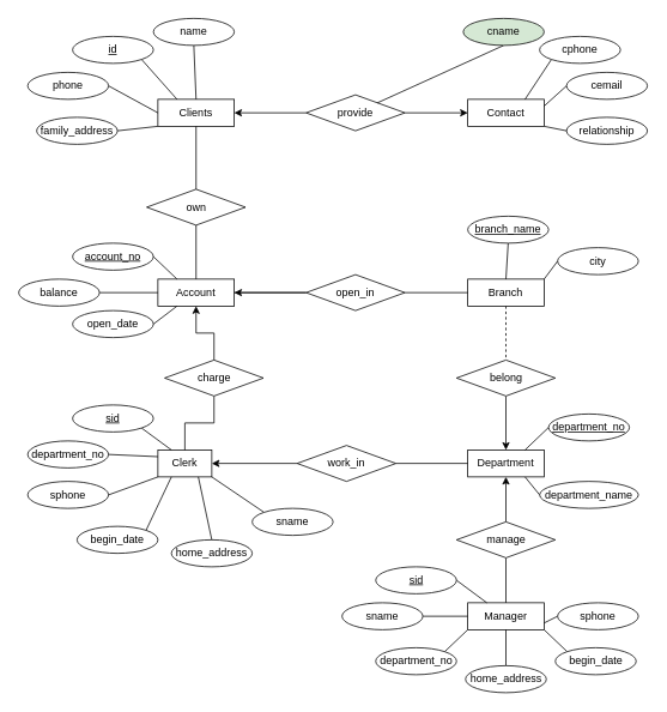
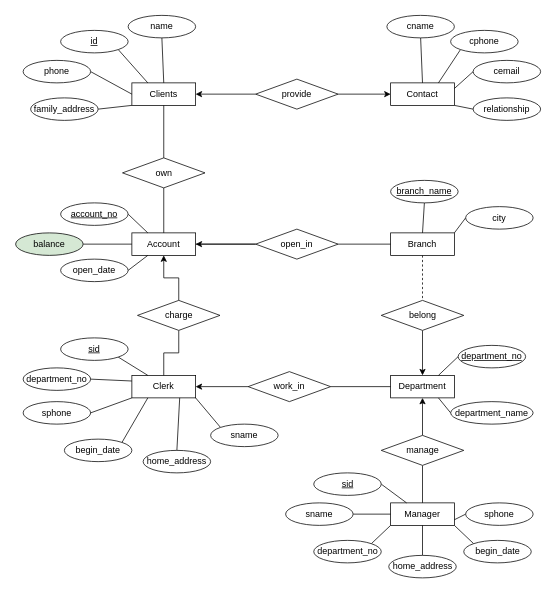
  <mxCell id="0" />
  <mxCell id="1" parent="0" />
  <mxCell id="2" value="Clients" style="rounded=0;whiteSpace=wrap;html=1;" vertex="1" parent="1"><mxGeometry x="175" y="110" width="85" height="30" as="geometry" /></mxCell>
  <mxCell id="3" style="edgeStyle=orthogonalEdgeStyle;rounded=0;orthogonalLoop=1;jettySize=auto;html=1;exitX=1;exitY=0.5;exitDx=0;exitDy=0;entryX=0;entryY=0.5;entryDx=0;entryDy=0;endArrow=none;endFill=0;" edge="1" parent="1" source="4" target="18"><mxGeometry relative="1" as="geometry" /></mxCell>
  <mxCell id="4" value="Account" style="rounded=0;whiteSpace=wrap;html=1;" vertex="1" parent="1"><mxGeometry x="175" y="310" width="85" height="30" as="geometry" /></mxCell>
- <mxCell id="5" value="Clerk" style="rounded=0;whiteSpace=wrap;html=1;" vertex="1" parent="1"><mxGeometry x="175" y="500" width="60" height="30" as="geometry" /></mxCell>
+ <mxCell id="5" value="Clerk" style="rounded=0;whiteSpace=wrap;html=1;" vertex="1" parent="1"><mxGeometry x="175" y="500" width="85" height="30" as="geometry" /></mxCell>
  <mxCell id="6" value="Department" style="rounded=0;whiteSpace=wrap;html=1;" vertex="1" parent="1"><mxGeometry x="520" y="500" width="85" height="30" as="geometry" /></mxCell>
  <mxCell id="7" style="edgeStyle=orthogonalEdgeStyle;rounded=0;orthogonalLoop=1;jettySize=auto;html=1;exitX=0.5;exitY=1;exitDx=0;exitDy=0;entryX=0.5;entryY=0;entryDx=0;entryDy=0;endArrow=none;endFill=0;dashed=1;" edge="1" parent="1" source="8" target="23"><mxGeometry relative="1" as="geometry" /></mxCell>
  <mxCell id="8" value="Branch" style="rounded=0;whiteSpace=wrap;html=1;" vertex="1" parent="1"><mxGeometry x="520" y="310" width="85" height="30" as="geometry" /></mxCell>
  <mxCell id="9" value="Manager" style="rounded=0;whiteSpace=wrap;html=1;" vertex="1" parent="1"><mxGeometry x="520" y="670" width="85" height="30" as="geometry" /></mxCell>
  <mxCell id="10" style="edgeStyle=orthogonalEdgeStyle;rounded=0;orthogonalLoop=1;jettySize=auto;html=1;exitX=0.5;exitY=0;exitDx=0;exitDy=0;entryX=0.5;entryY=1;entryDx=0;entryDy=0;endArrow=none;endFill=0;" edge="1" parent="1" source="12" target="2"><mxGeometry relative="1" as="geometry" /></mxCell>
  <mxCell id="11" style="edgeStyle=orthogonalEdgeStyle;rounded=0;orthogonalLoop=1;jettySize=auto;html=1;exitX=0.5;exitY=1;exitDx=0;exitDy=0;entryX=0.5;entryY=0;entryDx=0;entryDy=0;endArrow=none;endFill=0;" edge="1" parent="1" source="12" target="4"><mxGeometry relative="1" as="geometry" /></mxCell>
  <mxCell id="12" value="own" style="rhombus;whiteSpace=wrap;html=1;" vertex="1" parent="1"><mxGeometry x="162.5" y="210" width="110" height="40" as="geometry" /></mxCell>
  <mxCell id="13" style="edgeStyle=orthogonalEdgeStyle;rounded=0;orthogonalLoop=1;jettySize=auto;html=1;exitX=0.5;exitY=1;exitDx=0;exitDy=0;entryX=0.5;entryY=0;entryDx=0;entryDy=0;endArrow=none;endFill=0;" edge="1" parent="1" source="15" target="5"><mxGeometry relative="1" as="geometry" /></mxCell>
  <mxCell id="14" style="edgeStyle=orthogonalEdgeStyle;rounded=0;orthogonalLoop=1;jettySize=auto;html=1;exitX=0.5;exitY=0;exitDx=0;exitDy=0;entryX=0.5;entryY=1;entryDx=0;entryDy=0;endArrow=classic;endFill=1;" edge="1" parent="1" source="15" target="4"><mxGeometry relative="1" as="geometry" /></mxCell>
  <mxCell id="15" value="charge" style="rhombus;whiteSpace=wrap;html=1;" vertex="1" parent="1"><mxGeometry x="182.5" y="400" width="110" height="40" as="geometry" /></mxCell>
  <mxCell id="16" style="edgeStyle=orthogonalEdgeStyle;rounded=0;orthogonalLoop=1;jettySize=auto;html=1;exitX=1;exitY=0.5;exitDx=0;exitDy=0;entryX=0;entryY=0.5;entryDx=0;entryDy=0;endArrow=none;endFill=0;" edge="1" parent="1" source="18" target="8"><mxGeometry relative="1" as="geometry" /></mxCell>
  <mxCell id="17" style="edgeStyle=orthogonalEdgeStyle;rounded=0;orthogonalLoop=1;jettySize=auto;html=1;exitX=0;exitY=0.5;exitDx=0;exitDy=0;entryX=1;entryY=0.5;entryDx=0;entryDy=0;endArrow=classic;endFill=1;" edge="1" parent="1" source="18" target="4"><mxGeometry relative="1" as="geometry" /></mxCell>
  <mxCell id="18" value="open_in" style="rhombus;whiteSpace=wrap;html=1;" vertex="1" parent="1"><mxGeometry x="340" y="305" width="110" height="40" as="geometry" /></mxCell>
  <mxCell id="19" style="edgeStyle=orthogonalEdgeStyle;rounded=0;orthogonalLoop=1;jettySize=auto;html=1;exitX=1;exitY=0.5;exitDx=0;exitDy=0;entryX=0;entryY=0.5;entryDx=0;entryDy=0;endArrow=none;endFill=0;" edge="1" parent="1" source="21" target="6"><mxGeometry relative="1" as="geometry" /></mxCell>
  <mxCell id="20" style="edgeStyle=orthogonalEdgeStyle;rounded=0;orthogonalLoop=1;jettySize=auto;html=1;exitX=0;exitY=0.5;exitDx=0;exitDy=0;entryX=1;entryY=0.5;entryDx=0;entryDy=0;endArrow=classic;endFill=1;" edge="1" parent="1" source="21" target="5"><mxGeometry relative="1" as="geometry" /></mxCell>
  <mxCell id="21" value="work_in" style="rhombus;whiteSpace=wrap;html=1;" vertex="1" parent="1"><mxGeometry x="330" y="495" width="110" height="40" as="geometry" /></mxCell>
  <mxCell id="22" style="edgeStyle=orthogonalEdgeStyle;rounded=0;orthogonalLoop=1;jettySize=auto;html=1;exitX=0.5;exitY=1;exitDx=0;exitDy=0;entryX=0.5;entryY=0;entryDx=0;entryDy=0;endArrow=classic;endFill=1;" edge="1" parent="1" source="23" target="6"><mxGeometry relative="1" as="geometry" /></mxCell>
  <mxCell id="23" value="belong" style="rhombus;whiteSpace=wrap;html=1;" vertex="1" parent="1"><mxGeometry x="507.5" y="400" width="110" height="40" as="geometry" /></mxCell>
  <mxCell id="24" style="edgeStyle=orthogonalEdgeStyle;rounded=0;orthogonalLoop=1;jettySize=auto;html=1;exitX=0.5;exitY=0;exitDx=0;exitDy=0;entryX=0.5;entryY=1;entryDx=0;entryDy=0;endArrow=classic;endFill=1;" edge="1" parent="1" source="26" target="6"><mxGeometry relative="1" as="geometry" /></mxCell>
  <mxCell id="25" style="edgeStyle=orthogonalEdgeStyle;rounded=0;orthogonalLoop=1;jettySize=auto;html=1;exitX=0.5;exitY=1;exitDx=0;exitDy=0;entryX=0.5;entryY=0;entryDx=0;entryDy=0;endArrow=none;endFill=1;" edge="1" parent="1" source="26" target="9"><mxGeometry relative="1" as="geometry" /></mxCell>
  <mxCell id="26" value="manage" style="rhombus;whiteSpace=wrap;html=1;" vertex="1" parent="1"><mxGeometry x="507.5" y="580" width="110" height="40" as="geometry" /></mxCell>
  <mxCell id="27" value="Contact" style="rounded=0;whiteSpace=wrap;html=1;" vertex="1" parent="1"><mxGeometry x="520" y="110" width="85" height="30" as="geometry" /></mxCell>
  <mxCell id="28" style="edgeStyle=orthogonalEdgeStyle;rounded=0;orthogonalLoop=1;jettySize=auto;html=1;exitX=0;exitY=0.5;exitDx=0;exitDy=0;entryX=1;entryY=0.5;entryDx=0;entryDy=0;endArrow=classic;endFill=1;" edge="1" parent="1" source="30" target="2"><mxGeometry relative="1" as="geometry" /></mxCell>
  <mxCell id="29" style="edgeStyle=orthogonalEdgeStyle;rounded=0;orthogonalLoop=1;jettySize=auto;html=1;exitX=1;exitY=0.5;exitDx=0;exitDy=0;entryX=0;entryY=0.5;entryDx=0;entryDy=0;endArrow=classic;endFill=1;" edge="1" parent="1" source="30" target="27"><mxGeometry relative="1" as="geometry" /></mxCell>
  <mxCell id="30" value="provide" style="rhombus;whiteSpace=wrap;html=1;" vertex="1" parent="1"><mxGeometry x="340" y="105" width="110" height="40" as="geometry" /></mxCell>
  <mxCell id="31" style="rounded=0;orthogonalLoop=1;jettySize=auto;html=1;exitX=0.5;exitY=1;exitDx=0;exitDy=0;entryX=0.5;entryY=0;entryDx=0;entryDy=0;endArrow=none;endFill=0;" edge="1" parent="1" source="32" target="2"><mxGeometry relative="1" as="geometry" /></mxCell>
  <mxCell id="32" value="name" style="ellipse;whiteSpace=wrap;html=1;" vertex="1" parent="1"><mxGeometry x="170" y="20" width="90" height="30" as="geometry" /></mxCell>
  <mxCell id="33" style="edgeStyle=none;rounded=0;orthogonalLoop=1;jettySize=auto;html=1;exitX=1;exitY=1;exitDx=0;exitDy=0;entryX=0.25;entryY=0;entryDx=0;entryDy=0;endArrow=none;endFill=0;" edge="1" parent="1" source="34" target="2"><mxGeometry relative="1" as="geometry" /></mxCell>
  <mxCell id="34" value="&lt;u&gt;id&lt;/u&gt;" style="ellipse;whiteSpace=wrap;html=1;" vertex="1" parent="1"><mxGeometry x="80" y="40" width="90" height="30" as="geometry" /></mxCell>
  <mxCell id="35" style="edgeStyle=none;rounded=0;orthogonalLoop=1;jettySize=auto;html=1;exitX=1;exitY=0.5;exitDx=0;exitDy=0;entryX=0;entryY=0.5;entryDx=0;entryDy=0;endArrow=none;endFill=0;" edge="1" parent="1" source="36" target="2"><mxGeometry relative="1" as="geometry" /></mxCell>
  <mxCell id="36" value="phone" style="ellipse;whiteSpace=wrap;html=1;" vertex="1" parent="1"><mxGeometry x="30" y="80" width="90" height="30" as="geometry" /></mxCell>
  <mxCell id="37" style="edgeStyle=none;rounded=0;orthogonalLoop=1;jettySize=auto;html=1;exitX=1;exitY=0.5;exitDx=0;exitDy=0;entryX=0;entryY=1;entryDx=0;entryDy=0;endArrow=none;endFill=0;" edge="1" parent="1" source="38" target="2"><mxGeometry relative="1" as="geometry" /></mxCell>
  <mxCell id="38" value="family_address" style="ellipse;whiteSpace=wrap;html=1;" vertex="1" parent="1"><mxGeometry x="40" y="130" width="90" height="30" as="geometry" /></mxCell>
- <mxCell id="39" style="edgeStyle=none;rounded=0;orthogonalLoop=1;jettySize=auto;html=1;exitX=0.5;exitY=1;exitDx=0;exitDy=0;endArrow=none;endFill=0;" edge="1" parent="1" source="40" target="30"><mxGeometry relative="1" as="geometry" /></mxCell>
- <mxCell id="40" value="cname" style="ellipse;whiteSpace=wrap;html=1;fillColor=#d5e8d4;" vertex="1" parent="1"><mxGeometry x="515" y="20" width="90" height="30" as="geometry" /></mxCell>
+ <mxCell id="39" style="edgeStyle=none;rounded=0;orthogonalLoop=1;jettySize=auto;html=1;exitX=0.5;exitY=1;exitDx=0;exitDy=0;entryX=0.5;entryY=0;entryDx=0;entryDy=0;endArrow=none;endFill=0;" edge="1" parent="1" source="40" target="27"><mxGeometry relative="1" as="geometry" /></mxCell>
+ <mxCell id="40" value="cname" style="ellipse;whiteSpace=wrap;html=1;" vertex="1" parent="1"><mxGeometry x="515" y="20" width="90" height="30" as="geometry" /></mxCell>
  <mxCell id="41" style="edgeStyle=none;rounded=0;orthogonalLoop=1;jettySize=auto;html=1;exitX=0;exitY=1;exitDx=0;exitDy=0;entryX=0.75;entryY=0;entryDx=0;entryDy=0;endArrow=none;endFill=0;" edge="1" parent="1" source="42" target="27"><mxGeometry relative="1" as="geometry" /></mxCell>
  <mxCell id="42" value="cphone" style="ellipse;whiteSpace=wrap;html=1;" vertex="1" parent="1"><mxGeometry x="600" y="40" width="90" height="30" as="geometry" /></mxCell>
  <mxCell id="43" style="edgeStyle=none;rounded=0;orthogonalLoop=1;jettySize=auto;html=1;exitX=0;exitY=0.5;exitDx=0;exitDy=0;endArrow=none;endFill=0;entryX=1;entryY=0.25;entryDx=0;entryDy=0;" edge="1" parent="1" source="44" target="27"><mxGeometry relative="1" as="geometry"><mxPoint x="610" y="110" as="targetPoint" /></mxGeometry></mxCell>
  <mxCell id="44" value="cemail" style="ellipse;whiteSpace=wrap;html=1;" vertex="1" parent="1"><mxGeometry x="630" y="80" width="90" height="30" as="geometry" /></mxCell>
  <mxCell id="45" style="edgeStyle=none;rounded=0;orthogonalLoop=1;jettySize=auto;html=1;exitX=0;exitY=0.5;exitDx=0;exitDy=0;entryX=1;entryY=1;entryDx=0;entryDy=0;endArrow=none;endFill=0;" edge="1" parent="1" source="46" target="27"><mxGeometry relative="1" as="geometry" /></mxCell>
  <mxCell id="46" value="relationship" style="ellipse;whiteSpace=wrap;html=1;" vertex="1" parent="1"><mxGeometry x="630" y="130" width="90" height="30" as="geometry" /></mxCell>
  <mxCell id="47" style="edgeStyle=none;rounded=0;orthogonalLoop=1;jettySize=auto;html=1;exitX=1;exitY=0.5;exitDx=0;exitDy=0;entryX=0.25;entryY=0;entryDx=0;entryDy=0;endArrow=none;endFill=0;" edge="1" parent="1" source="48" target="4"><mxGeometry relative="1" as="geometry" /></mxCell>
  <mxCell id="48" value="&lt;u&gt;account_no&lt;/u&gt;" style="ellipse;whiteSpace=wrap;html=1;" vertex="1" parent="1"><mxGeometry x="80" y="270" width="90" height="30" as="geometry" /></mxCell>
  <mxCell id="49" style="edgeStyle=none;rounded=0;orthogonalLoop=1;jettySize=auto;html=1;exitX=1;exitY=0.5;exitDx=0;exitDy=0;entryX=0;entryY=0.5;entryDx=0;entryDy=0;endArrow=none;endFill=0;" edge="1" parent="1" source="50" target="4"><mxGeometry relative="1" as="geometry" /></mxCell>
- <mxCell id="50" value="balance" style="ellipse;whiteSpace=wrap;html=1;" vertex="1" parent="1"><mxGeometry x="20" y="310" width="90" height="30" as="geometry" /></mxCell>
+ <mxCell id="50" value="balance" style="ellipse;whiteSpace=wrap;html=1;fillColor=#d5e8d4;" vertex="1" parent="1"><mxGeometry x="20" y="310" width="90" height="30" as="geometry" /></mxCell>
  <mxCell id="51" style="edgeStyle=none;rounded=0;orthogonalLoop=1;jettySize=auto;html=1;exitX=1;exitY=0.5;exitDx=0;exitDy=0;entryX=0.25;entryY=1;entryDx=0;entryDy=0;endArrow=none;endFill=0;" edge="1" parent="1" source="52" target="4"><mxGeometry relative="1" as="geometry" /></mxCell>
  <mxCell id="52" value="open_date" style="ellipse;whiteSpace=wrap;html=1;" vertex="1" parent="1"><mxGeometry x="80" y="345" width="90" height="30" as="geometry" /></mxCell>
  <mxCell id="53" style="edgeStyle=none;rounded=0;orthogonalLoop=1;jettySize=auto;html=1;exitX=0.5;exitY=1;exitDx=0;exitDy=0;entryX=0.5;entryY=0;entryDx=0;entryDy=0;endArrow=none;endFill=0;" edge="1" parent="1" source="54" target="8"><mxGeometry relative="1" as="geometry" /></mxCell>
  <mxCell id="54" value="&lt;u&gt;branch_name&lt;/u&gt;" style="ellipse;whiteSpace=wrap;html=1;" vertex="1" parent="1"><mxGeometry x="520" y="240" width="90" height="30" as="geometry" /></mxCell>
  <mxCell id="55" style="edgeStyle=none;rounded=0;orthogonalLoop=1;jettySize=auto;html=1;exitX=0;exitY=0.5;exitDx=0;exitDy=0;entryX=1;entryY=0;entryDx=0;entryDy=0;endArrow=none;endFill=0;" edge="1" parent="1" source="56" target="8"><mxGeometry relative="1" as="geometry" /></mxCell>
  <mxCell id="56" value="city" style="ellipse;whiteSpace=wrap;html=1;" vertex="1" parent="1"><mxGeometry x="620" y="275" width="90" height="30" as="geometry" /></mxCell>
  <mxCell id="57" style="edgeStyle=none;rounded=0;orthogonalLoop=1;jettySize=auto;html=1;exitX=1;exitY=1;exitDx=0;exitDy=0;entryX=0.25;entryY=0;entryDx=0;entryDy=0;endArrow=none;endFill=0;" edge="1" parent="1" source="58" target="5"><mxGeometry relative="1" as="geometry" /></mxCell>
  <mxCell id="58" value="&lt;u&gt;sid&lt;/u&gt;" style="ellipse;whiteSpace=wrap;html=1;" vertex="1" parent="1"><mxGeometry x="80" y="450" width="90" height="30" as="geometry" /></mxCell>
  <mxCell id="59" style="edgeStyle=none;rounded=0;orthogonalLoop=1;jettySize=auto;html=1;exitX=1;exitY=0.5;exitDx=0;exitDy=0;entryX=0;entryY=0.25;entryDx=0;entryDy=0;endArrow=none;endFill=0;" edge="1" parent="1" source="60" target="5"><mxGeometry relative="1" as="geometry" /></mxCell>
  <mxCell id="60" value="department_no" style="ellipse;whiteSpace=wrap;html=1;" vertex="1" parent="1"><mxGeometry x="30" y="490" width="90" height="30" as="geometry" /></mxCell>
  <mxCell id="61" style="edgeStyle=none;rounded=0;orthogonalLoop=1;jettySize=auto;html=1;exitX=1;exitY=0.5;exitDx=0;exitDy=0;entryX=0;entryY=1;entryDx=0;entryDy=0;endArrow=none;endFill=0;" edge="1" parent="1" source="62" target="5"><mxGeometry relative="1" as="geometry" /></mxCell>
  <mxCell id="62" value="sphone" style="ellipse;whiteSpace=wrap;html=1;" vertex="1" parent="1"><mxGeometry x="30" y="535" width="90" height="30" as="geometry" /></mxCell>
  <mxCell id="63" style="edgeStyle=none;rounded=0;orthogonalLoop=1;jettySize=auto;html=1;exitX=1;exitY=0;exitDx=0;exitDy=0;entryX=0.25;entryY=1;entryDx=0;entryDy=0;endArrow=none;endFill=0;" edge="1" parent="1" source="64" target="5"><mxGeometry relative="1" as="geometry" /></mxCell>
  <mxCell id="64" value="begin_date" style="ellipse;whiteSpace=wrap;html=1;" vertex="1" parent="1"><mxGeometry x="85" y="585" width="90" height="30" as="geometry" /></mxCell>
  <mxCell id="65" style="edgeStyle=none;rounded=0;orthogonalLoop=1;jettySize=auto;html=1;exitX=0.5;exitY=0;exitDx=0;exitDy=0;entryX=0.75;entryY=1;entryDx=0;entryDy=0;endArrow=none;endFill=0;" edge="1" parent="1" source="66" target="5"><mxGeometry relative="1" as="geometry" /></mxCell>
  <mxCell id="66" value="home_address" style="ellipse;whiteSpace=wrap;html=1;" vertex="1" parent="1"><mxGeometry x="190" y="600" width="90" height="30" as="geometry" /></mxCell>
  <mxCell id="67" style="edgeStyle=none;rounded=0;orthogonalLoop=1;jettySize=auto;html=1;exitX=0;exitY=0;exitDx=0;exitDy=0;entryX=1;entryY=1;entryDx=0;entryDy=0;endArrow=none;endFill=0;" edge="1" parent="1" source="68" target="5"><mxGeometry relative="1" as="geometry" /></mxCell>
  <mxCell id="68" value="sname" style="ellipse;whiteSpace=wrap;html=1;" vertex="1" parent="1"><mxGeometry x="280" y="565" width="90" height="30" as="geometry" /></mxCell>
  <mxCell id="69" style="edgeStyle=none;rounded=0;orthogonalLoop=1;jettySize=auto;html=1;exitX=0;exitY=0.5;exitDx=0;exitDy=0;entryX=0.75;entryY=0;entryDx=0;entryDy=0;endArrow=none;endFill=0;" edge="1" parent="1" source="70" target="6"><mxGeometry relative="1" as="geometry" /></mxCell>
  <mxCell id="70" value="&lt;u&gt;department_no&lt;/u&gt;" style="ellipse;whiteSpace=wrap;html=1;" vertex="1" parent="1"><mxGeometry x="610" y="460" width="90" height="30" as="geometry" /></mxCell>
  <mxCell id="71" style="edgeStyle=none;rounded=0;orthogonalLoop=1;jettySize=auto;html=1;exitX=0;exitY=0.5;exitDx=0;exitDy=0;entryX=0.75;entryY=1;entryDx=0;entryDy=0;endArrow=none;endFill=0;" edge="1" parent="1" source="72" target="6"><mxGeometry relative="1" as="geometry" /></mxCell>
  <mxCell id="72" value="department_name" style="ellipse;whiteSpace=wrap;html=1;" vertex="1" parent="1"><mxGeometry x="600" y="535" width="110" height="30" as="geometry" /></mxCell>
  <mxCell id="73" style="edgeStyle=orthogonalEdgeStyle;rounded=0;orthogonalLoop=1;jettySize=auto;html=1;exitX=0.5;exitY=1;exitDx=0;exitDy=0;endArrow=classic;endFill=1;" edge="1" parent="1" source="72" target="72"><mxGeometry relative="1" as="geometry" /></mxCell>
  <mxCell id="74" style="edgeStyle=none;rounded=0;orthogonalLoop=1;jettySize=auto;html=1;exitX=1;exitY=0.5;exitDx=0;exitDy=0;entryX=0.25;entryY=0;entryDx=0;entryDy=0;endArrow=none;endFill=0;" edge="1" parent="1" source="75" target="9"><mxGeometry relative="1" as="geometry" /></mxCell>
  <mxCell id="75" value="&lt;u&gt;sid&lt;/u&gt;" style="ellipse;whiteSpace=wrap;html=1;" vertex="1" parent="1"><mxGeometry x="417.5" y="630" width="90" height="30" as="geometry" /></mxCell>
  <mxCell id="76" style="edgeStyle=none;rounded=0;orthogonalLoop=1;jettySize=auto;html=1;exitX=1;exitY=0.5;exitDx=0;exitDy=0;entryX=0;entryY=0.5;entryDx=0;entryDy=0;endArrow=none;endFill=0;" edge="1" parent="1" source="77" target="9"><mxGeometry relative="1" as="geometry" /></mxCell>
  <mxCell id="77" value="sname" style="ellipse;whiteSpace=wrap;html=1;" vertex="1" parent="1"><mxGeometry x="380" y="670" width="90" height="30" as="geometry" /></mxCell>
  <mxCell id="78" style="edgeStyle=none;rounded=0;orthogonalLoop=1;jettySize=auto;html=1;exitX=1;exitY=0;exitDx=0;exitDy=0;entryX=0;entryY=1;entryDx=0;entryDy=0;endArrow=none;endFill=0;" edge="1" parent="1" source="79" target="9"><mxGeometry relative="1" as="geometry" /></mxCell>
  <mxCell id="79" value="department_no" style="ellipse;whiteSpace=wrap;html=1;" vertex="1" parent="1"><mxGeometry x="417.5" y="720" width="90" height="30" as="geometry" /></mxCell>
  <mxCell id="80" style="edgeStyle=none;rounded=0;orthogonalLoop=1;jettySize=auto;html=1;exitX=0.5;exitY=0;exitDx=0;exitDy=0;entryX=0.5;entryY=1;entryDx=0;entryDy=0;endArrow=none;endFill=0;" edge="1" parent="1" source="81" target="9"><mxGeometry relative="1" as="geometry" /></mxCell>
  <mxCell id="81" value="home_address" style="ellipse;whiteSpace=wrap;html=1;" vertex="1" parent="1"><mxGeometry x="517.5" y="740" width="90" height="30" as="geometry" /></mxCell>
  <mxCell id="82" style="edgeStyle=none;rounded=0;orthogonalLoop=1;jettySize=auto;html=1;exitX=0;exitY=0;exitDx=0;exitDy=0;entryX=1;entryY=1;entryDx=0;entryDy=0;endArrow=none;endFill=0;" edge="1" parent="1" source="83" target="9"><mxGeometry relative="1" as="geometry" /></mxCell>
  <mxCell id="83" value="begin_date" style="ellipse;whiteSpace=wrap;html=1;" vertex="1" parent="1"><mxGeometry x="617.5" y="720" width="90" height="30" as="geometry" /></mxCell>
  <mxCell id="84" style="edgeStyle=none;rounded=0;orthogonalLoop=1;jettySize=auto;html=1;exitX=0;exitY=0.5;exitDx=0;exitDy=0;entryX=1;entryY=0.75;entryDx=0;entryDy=0;endArrow=none;endFill=0;" edge="1" parent="1" source="85" target="9"><mxGeometry relative="1" as="geometry" /></mxCell>
  <mxCell id="85" value="sphone" style="ellipse;whiteSpace=wrap;html=1;" vertex="1" parent="1"><mxGeometry x="620" y="670" width="90" height="30" as="geometry" /></mxCell>
